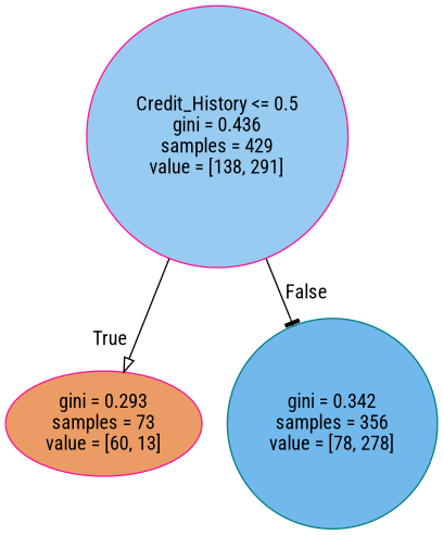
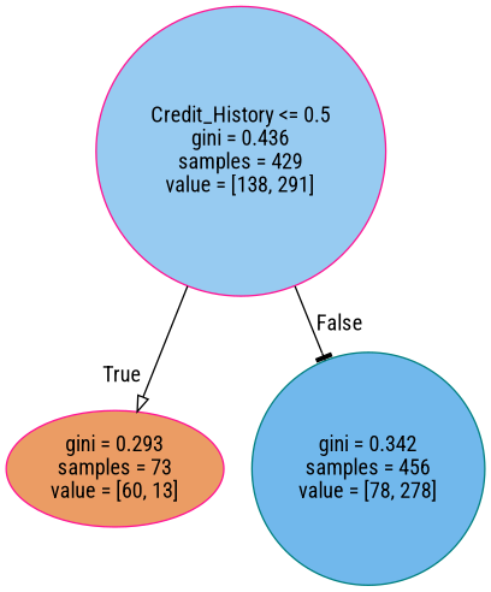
  digraph {
    fontname="Roboto Condensed"
    node [color=deeppink shape=circle style=filled fontname="Roboto Condensed"]
    edge [labeldistance=2.5 style=solid fontname="Roboto Condensed"]
    n1 [fillcolor="#97cbf1" label="Credit_History <= 0.5\ngini = 0.436\nsamples = 429\nvalue = [138, 291]"]
    n2 [fillcolor="#eb9c64" label="gini = 0.293\nsamples = 73\nvalue = [60, 13]" shape=ellipse]
-   n3 [color=teal fillcolor="#71b8ec" label="gini = 0.342\nsamples = 356\nvalue = [78, 278]"]
+   n3 [color=teal fillcolor="#71b8ec" label="gini = 0.342\nsamples = 456\nvalue = [78, 278]"]
    n1 -> n2 [headlabel=True labelangle=45 arrowhead=onormal]
    n1 -> n3 [headlabel=False labelangle=-45 arrowhead=tee]
  }
